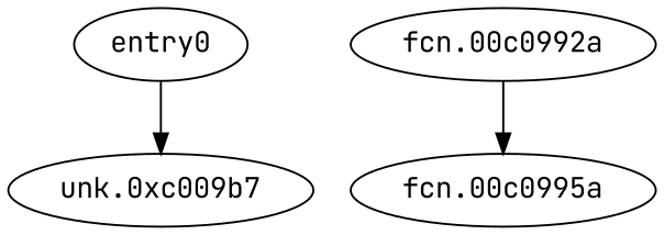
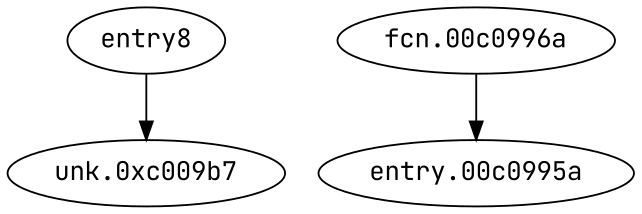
  digraph {
    fontname="JetBrains Mono"
    node [fontname="JetBrains Mono"]
    edge [fontname="JetBrains Mono"]
-   n1 [label=entry0]
+   n1 [label=entry8]
    n2 [label="unk.0xc009b7"]
-   n3 [label="fcn.00c0992a"]
-   n4 [label="fcn.00c0995a"]
+   n3 [label="fcn.00c0996a"]
+   n4 [label="entry.00c0995a"]
    n1 -> n2
    n3 -> n4
  }
